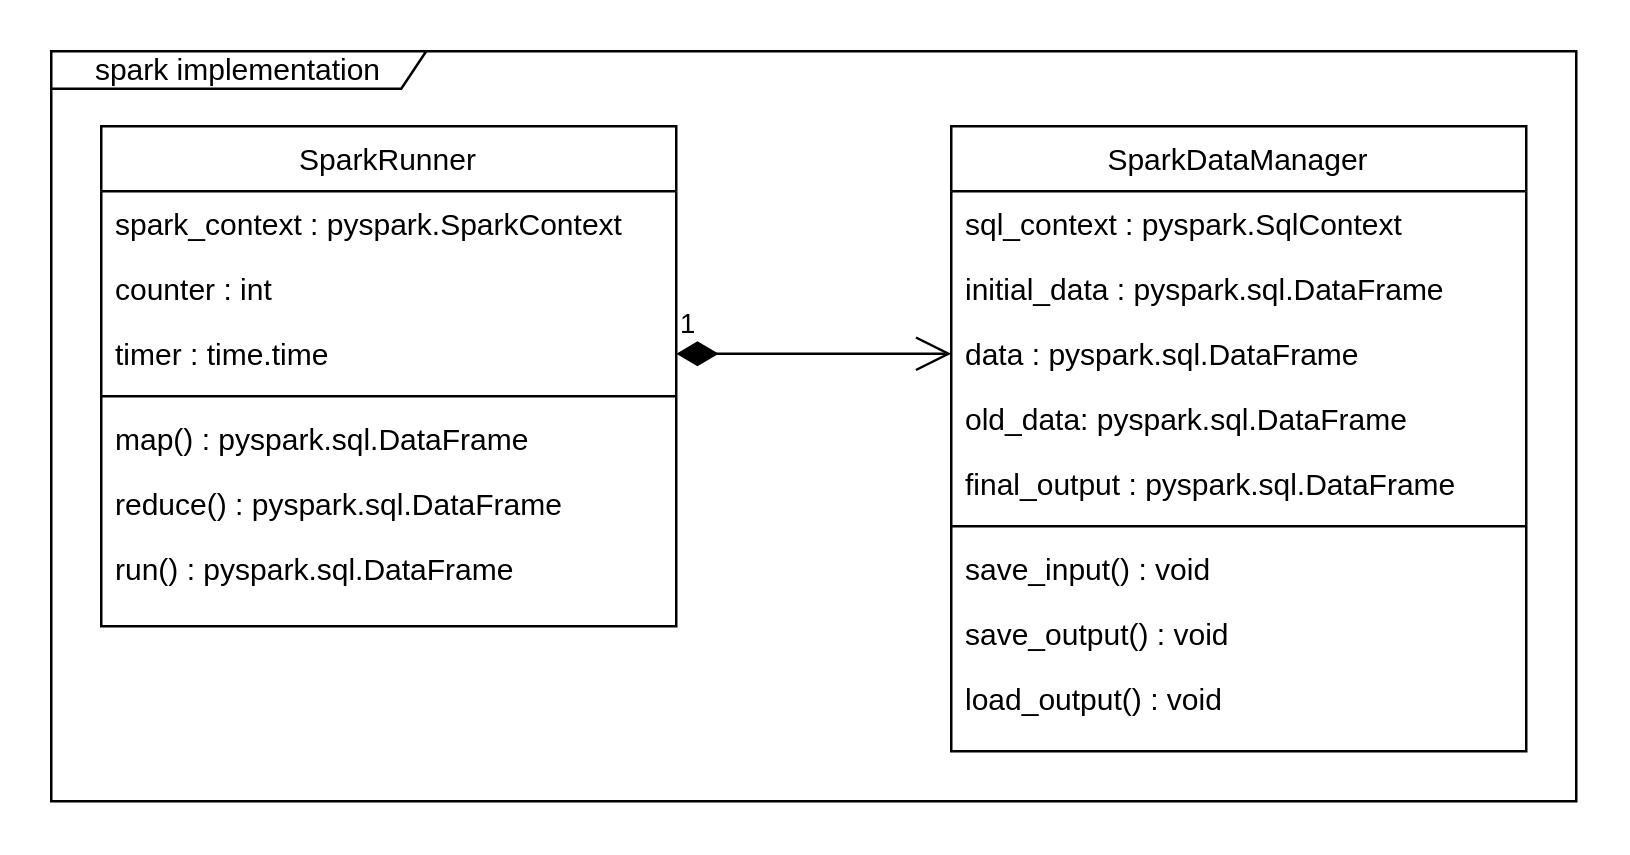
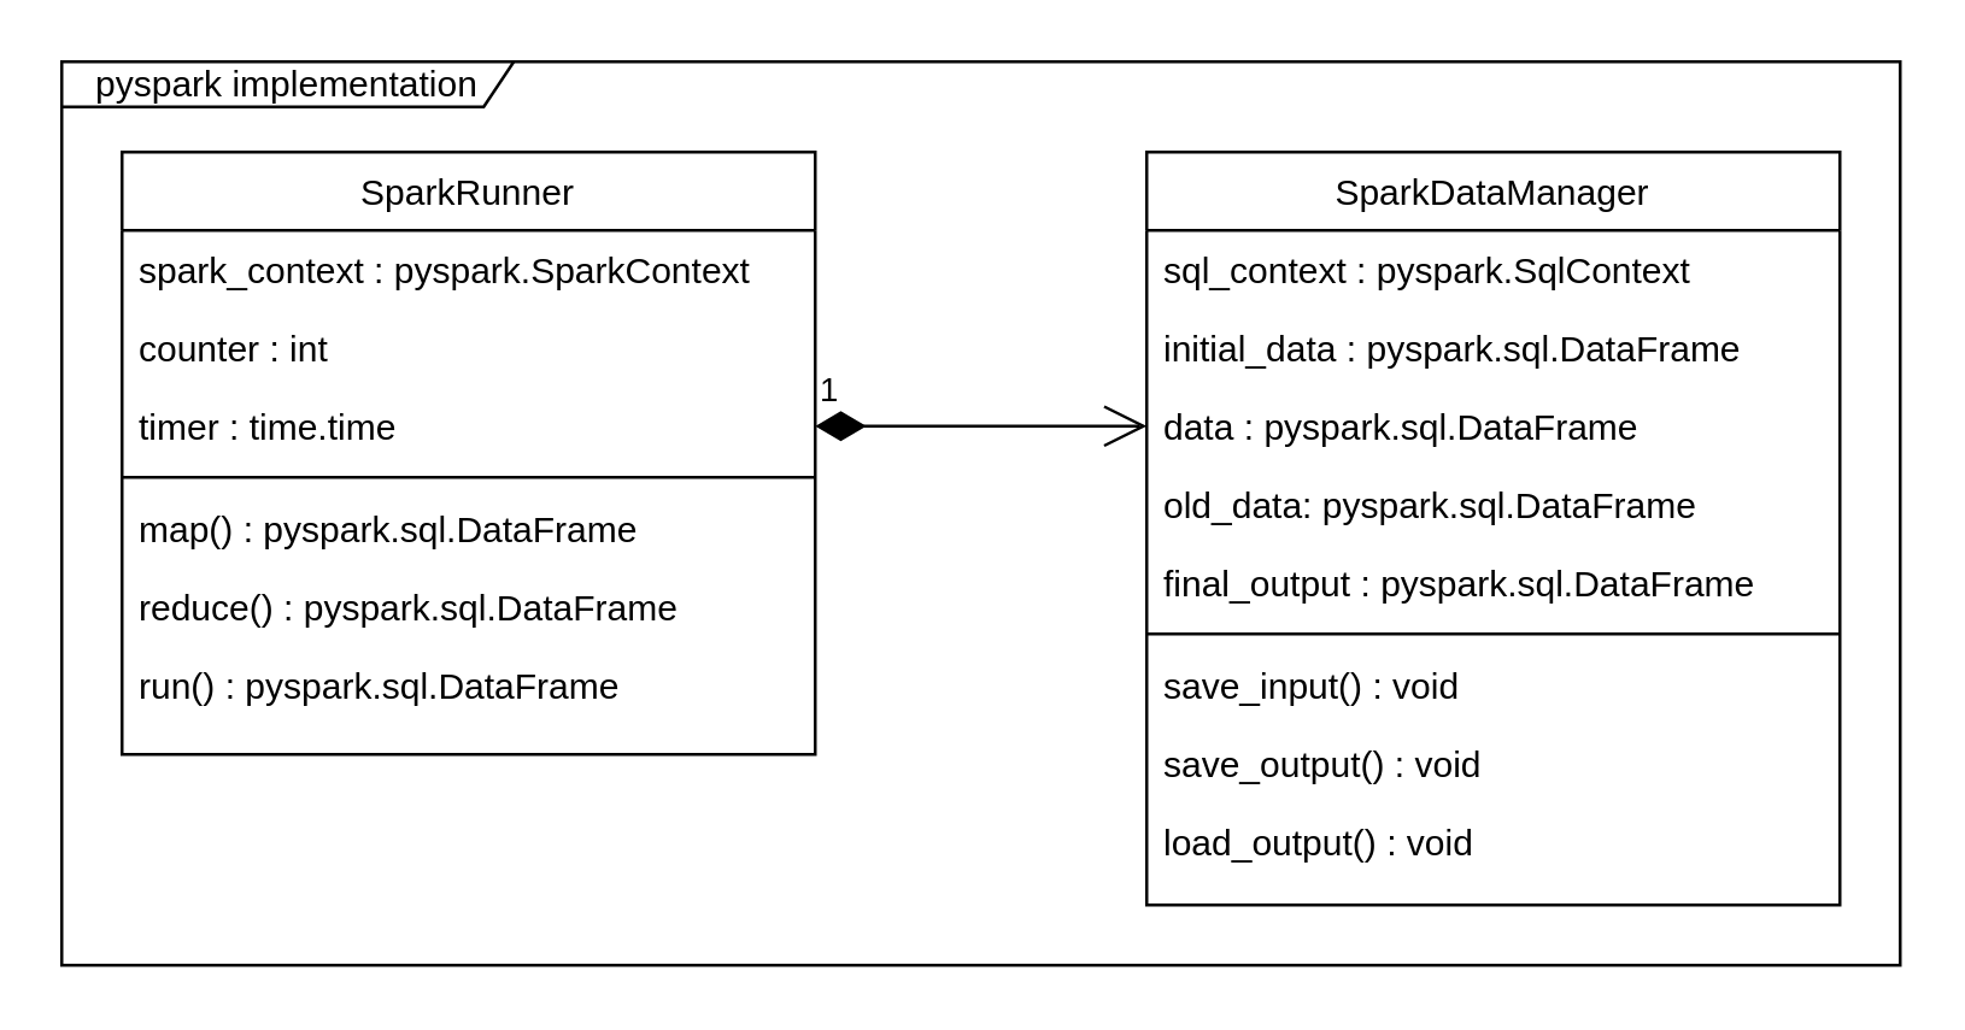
  <mxCell id="0" />
  <mxCell id="1" parent="0" />
  <mxCell id="2" value="SparkRunner" style="swimlane;fontStyle=0;align=center;verticalAlign=top;childLayout=stackLayout;horizontal=1;startSize=26;horizontalStack=0;resizeParent=1;resizeLast=0;collapsible=1;marginBottom=0;rounded=0;shadow=0;strokeWidth=1;" parent="1" vertex="1"><mxGeometry x="40" y="50" width="230" height="200" as="geometry"><mxRectangle x="230" y="140" width="160" height="26" as="alternateBounds" /></mxGeometry></mxCell>
  <mxCell id="3" value="spark_context : pyspark.SparkContext" style="text;align=left;verticalAlign=top;spacingLeft=4;spacingRight=4;overflow=hidden;rotatable=0;points=[[0,0.5],[1,0.5]];portConstraint=eastwest;" parent="2" vertex="1"><mxGeometry y="26" width="230" height="26" as="geometry" /></mxCell>
  <mxCell id="4" value="counter : int" style="text;align=left;verticalAlign=top;spacingLeft=4;spacingRight=4;overflow=hidden;rotatable=0;points=[[0,0.5],[1,0.5]];portConstraint=eastwest;rounded=0;shadow=0;html=0;" parent="2" vertex="1"><mxGeometry y="52" width="230" height="26" as="geometry" /></mxCell>
  <mxCell id="5" value="timer : time.time" style="text;align=left;verticalAlign=top;spacingLeft=4;spacingRight=4;overflow=hidden;rotatable=0;points=[[0,0.5],[1,0.5]];portConstraint=eastwest;rounded=0;shadow=0;html=0;" parent="2" vertex="1"><mxGeometry y="78" width="230" height="26" as="geometry" /></mxCell>
  <mxCell id="6" value="" style="line;html=1;strokeWidth=1;align=left;verticalAlign=middle;spacingTop=-1;spacingLeft=3;spacingRight=3;rotatable=0;labelPosition=right;points=[];portConstraint=eastwest;" parent="2" vertex="1"><mxGeometry y="104" width="230" height="8" as="geometry" /></mxCell>
  <mxCell id="7" value="map() : pyspark.sql.DataFrame" style="text;align=left;verticalAlign=top;spacingLeft=4;spacingRight=4;overflow=hidden;rotatable=0;points=[[0,0.5],[1,0.5]];portConstraint=eastwest;" parent="2" vertex="1"><mxGeometry y="112" width="230" height="26" as="geometry" /></mxCell>
  <mxCell id="8" value="reduce() : pyspark.sql.DataFrame" style="text;align=left;verticalAlign=top;spacingLeft=4;spacingRight=4;overflow=hidden;rotatable=0;points=[[0,0.5],[1,0.5]];portConstraint=eastwest;" parent="2" vertex="1"><mxGeometry y="138" width="230" height="26" as="geometry" /></mxCell>
  <mxCell id="9" value="run() : pyspark.sql.DataFrame" style="text;align=left;verticalAlign=top;spacingLeft=4;spacingRight=4;overflow=hidden;rotatable=0;points=[[0,0.5],[1,0.5]];portConstraint=eastwest;" parent="2" vertex="1"><mxGeometry y="164" width="230" height="26" as="geometry" /></mxCell>
  <mxCell id="10" value="SparkDataManager" style="swimlane;fontStyle=0;align=center;verticalAlign=top;childLayout=stackLayout;horizontal=1;startSize=26;horizontalStack=0;resizeParent=1;resizeLast=0;collapsible=1;marginBottom=0;rounded=0;shadow=0;strokeWidth=1;" parent="1" vertex="1"><mxGeometry x="380" y="50" width="230" height="250" as="geometry"><mxRectangle x="230" y="140" width="160" height="26" as="alternateBounds" /></mxGeometry></mxCell>
  <mxCell id="11" value="sql_context : pyspark.SqlContext" style="text;align=left;verticalAlign=top;spacingLeft=4;spacingRight=4;overflow=hidden;rotatable=0;points=[[0,0.5],[1,0.5]];portConstraint=eastwest;rounded=0;shadow=0;html=0;" parent="10" vertex="1"><mxGeometry y="26" width="230" height="26" as="geometry" /></mxCell>
  <mxCell id="12" value="initial_data : pyspark.sql.DataFrame" style="text;align=left;verticalAlign=top;spacingLeft=4;spacingRight=4;overflow=hidden;rotatable=0;points=[[0,0.5],[1,0.5]];portConstraint=eastwest;rounded=0;shadow=0;html=0;" parent="10" vertex="1"><mxGeometry y="52" width="230" height="26" as="geometry" /></mxCell>
  <mxCell id="13" value="data : pyspark.sql.DataFrame" style="text;align=left;verticalAlign=top;spacingLeft=4;spacingRight=4;overflow=hidden;rotatable=0;points=[[0,0.5],[1,0.5]];portConstraint=eastwest;rounded=0;shadow=0;html=0;" parent="10" vertex="1"><mxGeometry y="78" width="230" height="26" as="geometry" /></mxCell>
  <mxCell id="14" value="old_data: pyspark.sql.DataFrame" style="text;align=left;verticalAlign=top;spacingLeft=4;spacingRight=4;overflow=hidden;rotatable=0;points=[[0,0.5],[1,0.5]];portConstraint=eastwest;rounded=0;shadow=0;html=0;" parent="10" vertex="1"><mxGeometry y="104" width="230" height="26" as="geometry" /></mxCell>
  <mxCell id="15" value="final_output : pyspark.sql.DataFrame" style="text;align=left;verticalAlign=top;spacingLeft=4;spacingRight=4;overflow=hidden;rotatable=0;points=[[0,0.5],[1,0.5]];portConstraint=eastwest;rounded=0;shadow=0;html=0;" parent="10" vertex="1"><mxGeometry y="130" width="230" height="26" as="geometry" /></mxCell>
  <mxCell id="16" value="" style="line;html=1;strokeWidth=1;align=left;verticalAlign=middle;spacingTop=-1;spacingLeft=3;spacingRight=3;rotatable=0;labelPosition=right;points=[];portConstraint=eastwest;" parent="10" vertex="1"><mxGeometry y="156" width="230" height="8" as="geometry" /></mxCell>
  <mxCell id="17" value="save_input() : void" style="text;align=left;verticalAlign=top;spacingLeft=4;spacingRight=4;overflow=hidden;rotatable=0;points=[[0,0.5],[1,0.5]];portConstraint=eastwest;" parent="10" vertex="1"><mxGeometry y="164" width="230" height="26" as="geometry" /></mxCell>
  <mxCell id="18" value="save_output() : void" style="text;align=left;verticalAlign=top;spacingLeft=4;spacingRight=4;overflow=hidden;rotatable=0;points=[[0,0.5],[1,0.5]];portConstraint=eastwest;" parent="10" vertex="1"><mxGeometry y="190" width="230" height="26" as="geometry" /></mxCell>
  <mxCell id="19" value="load_output() : void" style="text;align=left;verticalAlign=top;spacingLeft=4;spacingRight=4;overflow=hidden;rotatable=0;points=[[0,0.5],[1,0.5]];portConstraint=eastwest;" parent="10" vertex="1"><mxGeometry y="216" width="230" height="26" as="geometry" /></mxCell>
  <mxCell id="20" value="1" style="endArrow=open;html=1;endSize=12;startArrow=diamondThin;startSize=14;startFill=1;edgeStyle=orthogonalEdgeStyle;align=left;verticalAlign=bottom;exitX=1;exitY=0.5;exitDx=0;exitDy=0;entryX=0;entryY=0.5;entryDx=0;entryDy=0;" parent="1" source="5" target="13" edge="1"><mxGeometry x="-1" y="3" relative="1" as="geometry"><mxPoint x="200" y="280" as="sourcePoint" /><mxPoint x="360" y="280" as="targetPoint" /></mxGeometry></mxCell>
- <mxCell id="21" value="spark implementation" style="shape=umlFrame;whiteSpace=wrap;html=1;width=150;height=15;" parent="1" vertex="1"><mxGeometry x="20" y="20" width="610" height="300" as="geometry" /></mxCell>
+ <mxCell id="21" value="pyspark implementation" style="shape=umlFrame;whiteSpace=wrap;html=1;width=150;height=15;" parent="1" vertex="1"><mxGeometry x="20" y="20" width="610" height="300" as="geometry" /></mxCell>
